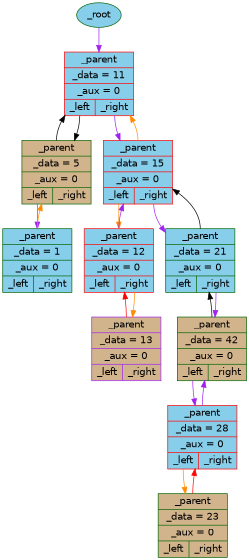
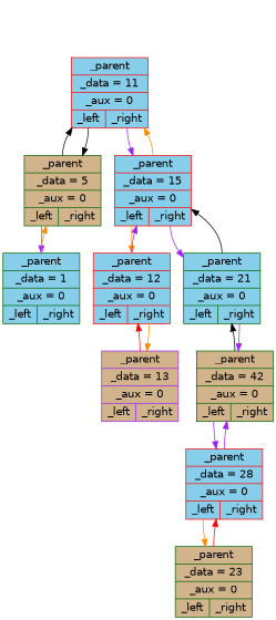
  digraph {
    fontname="DejaVu Sans"
    node [style=filled fillcolor=skyblue color=darkgreen fontname="DejaVu Sans" shape=record]
    edge [color=purple fontname="DejaVu Sans" tailport="parent:n"]
-   n1 [label=_root shape=""]
    n2 [label="{<parent> _parent | _data = 11 | _aux = 0 | { <left> _left | <right> _right } }" color=red]
    n3 [label="{<parent> _parent | _data = 5 | _aux = 0 | { <left> _left | <right> _right } }" fillcolor=tan]
    n4 [label="{<parent> _parent | _data = 15 | _aux = 0 | { <left> _left | <right> _right } }" color=red]
    n5 [label="{<parent> _parent | _data = 1 | _aux = 0 | { <left> _left | <right> _right } }"]
    n6 [label="{<parent> _parent | _data = 21 | _aux = 0 | { <left> _left | <right> _right } }"]
    n7 [label="{<parent> _parent | _data = 12 | _aux = 0 | { <left> _left | <right> _right } }" color=red]
    n8 [label="{<parent> _parent | _data = 42 | _aux = 0 | { <left> _left | <right> _right } }" fillcolor=tan]
    n9 [label="{<parent> _parent | _data = 28 | _aux = 0 | { <left> _left | <right> _right } }" color=red]
    n10 [label="{<parent> _parent | _data = 13 | _aux = 0 | { <left> _left | <right> _right } }" fillcolor=tan color=purple]
    n11 [label="{<parent> _parent | _data = 23 | _aux = 0 | { <left> _left | <right> _right } }" fillcolor=tan]
-   n1 -> n2 [tailport=""]
    n2 -> n3 [tailport="left:s" color=black]
    n2 -> n4 [tailport="right:s"]
    n3 -> n2 [color=black]
    n3 -> n5 [tailport="left:s"]
    n4 -> n2 [color=darkorange]
    n4 -> n6 [tailport="right:s"]
    n4 -> n7 [tailport="left:s" color=darkorange]
    n5 -> n3 [color=darkorange]
    n6 -> n4 [color=black]
    n6 -> n8 [tailport="right:s"]
    n7 -> n4
    n7 -> n10 [tailport="right:s" color=darkorange]
    n8 -> n6 [color=black]
    n8 -> n9 [tailport="left:s"]
    n9 -> n8
    n9 -> n11 [tailport="left:s" color=darkorange]
    n10 -> n7 [color=red]
    n11 -> n9 [color=red]
  }
